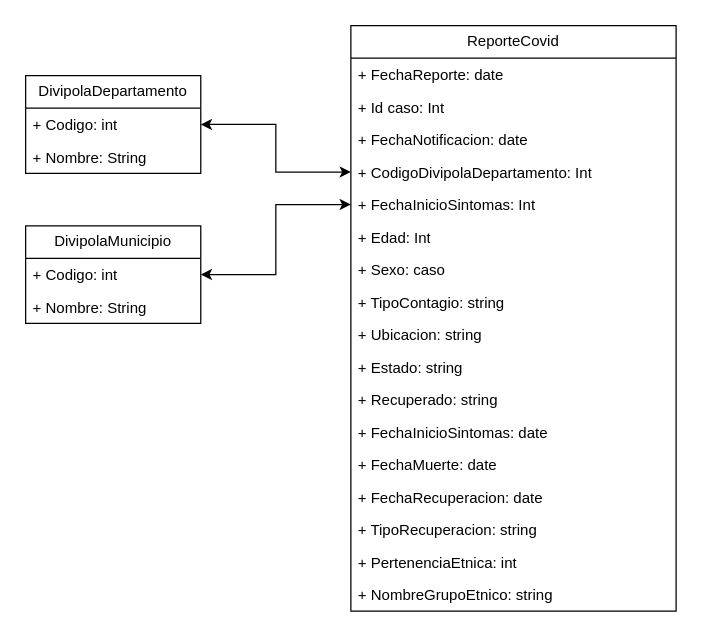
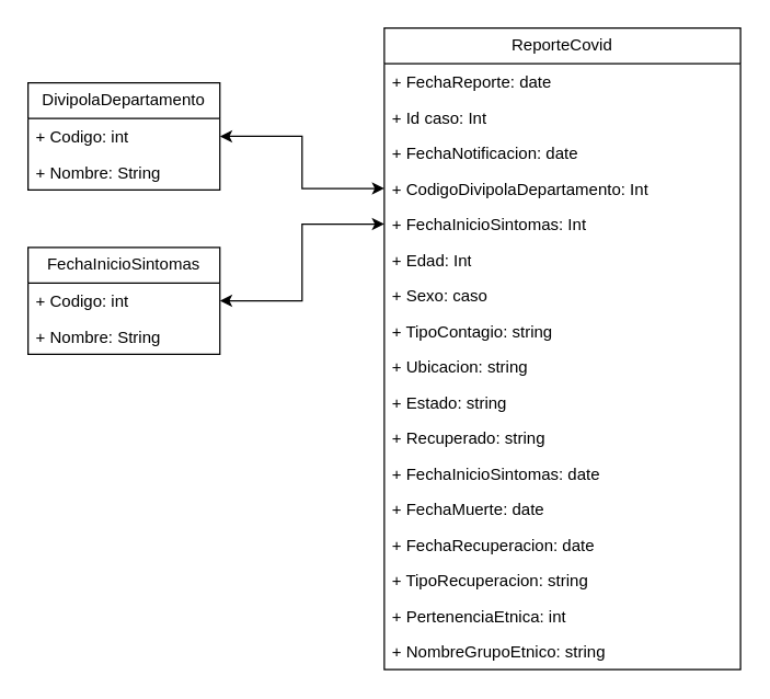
  <mxCell id="0" />
  <mxCell id="1" parent="0" />
  <mxCell id="2" value="ReporteCovid" style="swimlane;fontStyle=0;childLayout=stackLayout;horizontal=1;startSize=26;fillColor=none;horizontalStack=0;resizeParent=1;resizeParentMax=0;resizeLast=0;collapsible=1;marginBottom=0;whiteSpace=wrap;html=1;" vertex="1" parent="1"><mxGeometry x="280" y="20" width="260" height="468" as="geometry" /></mxCell>
  <mxCell id="3" value="+ FechaReporte: date" style="text;strokeColor=none;fillColor=none;align=left;verticalAlign=top;spacingLeft=4;spacingRight=4;overflow=hidden;rotatable=0;points=[[0,0.5],[1,0.5]];portConstraint=eastwest;whiteSpace=wrap;html=1;" vertex="1" parent="2"><mxGeometry y="26" width="260" height="26" as="geometry" /></mxCell>
  <mxCell id="4" value="+ Id caso: Int" style="text;strokeColor=none;fillColor=none;align=left;verticalAlign=top;spacingLeft=4;spacingRight=4;overflow=hidden;rotatable=0;points=[[0,0.5],[1,0.5]];portConstraint=eastwest;whiteSpace=wrap;html=1;" vertex="1" parent="2"><mxGeometry y="52" width="260" height="26" as="geometry" /></mxCell>
  <mxCell id="5" value="+ FechaNotificacion: date" style="text;strokeColor=none;fillColor=none;align=left;verticalAlign=top;spacingLeft=4;spacingRight=4;overflow=hidden;rotatable=0;points=[[0,0.5],[1,0.5]];portConstraint=eastwest;whiteSpace=wrap;html=1;" vertex="1" parent="2"><mxGeometry y="78" width="260" height="26" as="geometry" /></mxCell>
  <mxCell id="6" value="+ CodigoDivipolaDepartamento: Int" style="text;strokeColor=none;fillColor=none;align=left;verticalAlign=top;spacingLeft=4;spacingRight=4;overflow=hidden;rotatable=0;points=[[0,0.5],[1,0.5]];portConstraint=eastwest;whiteSpace=wrap;html=1;" vertex="1" parent="2"><mxGeometry y="104" width="260" height="26" as="geometry" /></mxCell>
  <mxCell id="7" value="+ FechaInicioSintomas: Int" style="text;strokeColor=none;fillColor=none;align=left;verticalAlign=top;spacingLeft=4;spacingRight=4;overflow=hidden;rotatable=0;points=[[0,0.5],[1,0.5]];portConstraint=eastwest;whiteSpace=wrap;html=1;" vertex="1" parent="2"><mxGeometry y="130" width="260" height="26" as="geometry" /></mxCell>
  <mxCell id="8" value="+ Edad: Int" style="text;strokeColor=none;fillColor=none;align=left;verticalAlign=top;spacingLeft=4;spacingRight=4;overflow=hidden;rotatable=0;points=[[0,0.5],[1,0.5]];portConstraint=eastwest;whiteSpace=wrap;html=1;" vertex="1" parent="2"><mxGeometry y="156" width="260" height="26" as="geometry" /></mxCell>
  <mxCell id="9" value="+ Sexo: caso" style="text;strokeColor=none;fillColor=none;align=left;verticalAlign=top;spacingLeft=4;spacingRight=4;overflow=hidden;rotatable=0;points=[[0,0.5],[1,0.5]];portConstraint=eastwest;whiteSpace=wrap;html=1;" vertex="1" parent="2"><mxGeometry y="182" width="260" height="26" as="geometry" /></mxCell>
  <mxCell id="10" value="+ TipoContagio: string" style="text;strokeColor=none;fillColor=none;align=left;verticalAlign=top;spacingLeft=4;spacingRight=4;overflow=hidden;rotatable=0;points=[[0,0.5],[1,0.5]];portConstraint=eastwest;whiteSpace=wrap;html=1;" vertex="1" parent="2"><mxGeometry y="208" width="260" height="26" as="geometry" /></mxCell>
  <mxCell id="11" value="+ Ubicacion: string" style="text;strokeColor=none;fillColor=none;align=left;verticalAlign=top;spacingLeft=4;spacingRight=4;overflow=hidden;rotatable=0;points=[[0,0.5],[1,0.5]];portConstraint=eastwest;whiteSpace=wrap;html=1;" vertex="1" parent="2"><mxGeometry y="234" width="260" height="26" as="geometry" /></mxCell>
  <mxCell id="12" value="+ Estado: string" style="text;strokeColor=none;fillColor=none;align=left;verticalAlign=top;spacingLeft=4;spacingRight=4;overflow=hidden;rotatable=0;points=[[0,0.5],[1,0.5]];portConstraint=eastwest;whiteSpace=wrap;html=1;" vertex="1" parent="2"><mxGeometry y="260" width="260" height="26" as="geometry" /></mxCell>
  <mxCell id="13" value="+ Recuperado: string" style="text;strokeColor=none;fillColor=none;align=left;verticalAlign=top;spacingLeft=4;spacingRight=4;overflow=hidden;rotatable=0;points=[[0,0.5],[1,0.5]];portConstraint=eastwest;whiteSpace=wrap;html=1;" vertex="1" parent="2"><mxGeometry y="286" width="260" height="26" as="geometry" /></mxCell>
  <mxCell id="14" value="+ FechaInicioSintomas: date" style="text;strokeColor=none;fillColor=none;align=left;verticalAlign=top;spacingLeft=4;spacingRight=4;overflow=hidden;rotatable=0;points=[[0,0.5],[1,0.5]];portConstraint=eastwest;whiteSpace=wrap;html=1;" vertex="1" parent="2"><mxGeometry y="312" width="260" height="26" as="geometry" /></mxCell>
  <mxCell id="15" value="+ FechaMuerte: date" style="text;strokeColor=none;fillColor=none;align=left;verticalAlign=top;spacingLeft=4;spacingRight=4;overflow=hidden;rotatable=0;points=[[0,0.5],[1,0.5]];portConstraint=eastwest;whiteSpace=wrap;html=1;" vertex="1" parent="2"><mxGeometry y="338" width="260" height="26" as="geometry" /></mxCell>
  <mxCell id="16" value="+ FechaRecuperacion: date" style="text;strokeColor=none;fillColor=none;align=left;verticalAlign=top;spacingLeft=4;spacingRight=4;overflow=hidden;rotatable=0;points=[[0,0.5],[1,0.5]];portConstraint=eastwest;whiteSpace=wrap;html=1;" vertex="1" parent="2"><mxGeometry y="364" width="260" height="26" as="geometry" /></mxCell>
  <mxCell id="17" value="+ TipoRecuperacion: string" style="text;strokeColor=none;fillColor=none;align=left;verticalAlign=top;spacingLeft=4;spacingRight=4;overflow=hidden;rotatable=0;points=[[0,0.5],[1,0.5]];portConstraint=eastwest;whiteSpace=wrap;html=1;" vertex="1" parent="2"><mxGeometry y="390" width="260" height="26" as="geometry" /></mxCell>
  <mxCell id="18" value="+ PertenenciaEtnica: int" style="text;strokeColor=none;fillColor=none;align=left;verticalAlign=top;spacingLeft=4;spacingRight=4;overflow=hidden;rotatable=0;points=[[0,0.5],[1,0.5]];portConstraint=eastwest;whiteSpace=wrap;html=1;" vertex="1" parent="2"><mxGeometry y="416" width="260" height="26" as="geometry" /></mxCell>
  <mxCell id="19" value="+ NombreGrupoEtnico: string" style="text;strokeColor=none;fillColor=none;align=left;verticalAlign=top;spacingLeft=4;spacingRight=4;overflow=hidden;rotatable=0;points=[[0,0.5],[1,0.5]];portConstraint=eastwest;whiteSpace=wrap;html=1;" vertex="1" parent="2"><mxGeometry y="442" width="260" height="26" as="geometry" /></mxCell>
  <mxCell id="20" value="DivipolaDepartamento" style="swimlane;fontStyle=0;childLayout=stackLayout;horizontal=1;startSize=26;fillColor=none;horizontalStack=0;resizeParent=1;resizeParentMax=0;resizeLast=0;collapsible=1;marginBottom=0;whiteSpace=wrap;html=1;" vertex="1" parent="1"><mxGeometry x="20" y="60" width="140" height="78" as="geometry" /></mxCell>
  <mxCell id="21" value="+ Codigo: int" style="text;strokeColor=none;fillColor=none;align=left;verticalAlign=top;spacingLeft=4;spacingRight=4;overflow=hidden;rotatable=0;points=[[0,0.5],[1,0.5]];portConstraint=eastwest;whiteSpace=wrap;html=1;" vertex="1" parent="20"><mxGeometry y="26" width="140" height="26" as="geometry" /></mxCell>
  <mxCell id="22" value="+ Nombre: String" style="text;strokeColor=none;fillColor=none;align=left;verticalAlign=top;spacingLeft=4;spacingRight=4;overflow=hidden;rotatable=0;points=[[0,0.5],[1,0.5]];portConstraint=eastwest;whiteSpace=wrap;html=1;" vertex="1" parent="20"><mxGeometry y="52" width="140" height="26" as="geometry" /></mxCell>
  <mxCell id="23" style="edgeStyle=orthogonalEdgeStyle;rounded=0;orthogonalLoop=1;jettySize=auto;html=1;exitX=1;exitY=0.5;exitDx=0;exitDy=0;startArrow=classic;startFill=1;" edge="1" parent="1" source="21" target="6"><mxGeometry relative="1" as="geometry" /></mxCell>
- <mxCell id="24" value="DivipolaMunicipio" style="swimlane;fontStyle=0;childLayout=stackLayout;horizontal=1;startSize=26;fillColor=none;horizontalStack=0;resizeParent=1;resizeParentMax=0;resizeLast=0;collapsible=1;marginBottom=0;whiteSpace=wrap;html=1;" vertex="1" parent="1"><mxGeometry x="20" y="180" width="140" height="78" as="geometry" /></mxCell>
+ <mxCell id="24" value="FechaInicioSintomas" style="swimlane;fontStyle=0;childLayout=stackLayout;horizontal=1;startSize=26;fillColor=none;horizontalStack=0;resizeParent=1;resizeParentMax=0;resizeLast=0;collapsible=1;marginBottom=0;whiteSpace=wrap;html=1;" vertex="1" parent="1"><mxGeometry x="20" y="180" width="140" height="78" as="geometry" /></mxCell>
  <mxCell id="25" value="+ Codigo: int" style="text;strokeColor=none;fillColor=none;align=left;verticalAlign=top;spacingLeft=4;spacingRight=4;overflow=hidden;rotatable=0;points=[[0,0.5],[1,0.5]];portConstraint=eastwest;whiteSpace=wrap;html=1;" vertex="1" parent="24"><mxGeometry y="26" width="140" height="26" as="geometry" /></mxCell>
  <mxCell id="26" value="+ Nombre: String" style="text;strokeColor=none;fillColor=none;align=left;verticalAlign=top;spacingLeft=4;spacingRight=4;overflow=hidden;rotatable=0;points=[[0,0.5],[1,0.5]];portConstraint=eastwest;whiteSpace=wrap;html=1;" vertex="1" parent="24"><mxGeometry y="52" width="140" height="26" as="geometry" /></mxCell>
  <mxCell id="27" style="edgeStyle=orthogonalEdgeStyle;rounded=0;orthogonalLoop=1;jettySize=auto;html=1;exitX=1;exitY=0.5;exitDx=0;exitDy=0;startArrow=classic;startFill=1;" edge="1" parent="1" source="25" target="7"><mxGeometry relative="1" as="geometry" /></mxCell>
